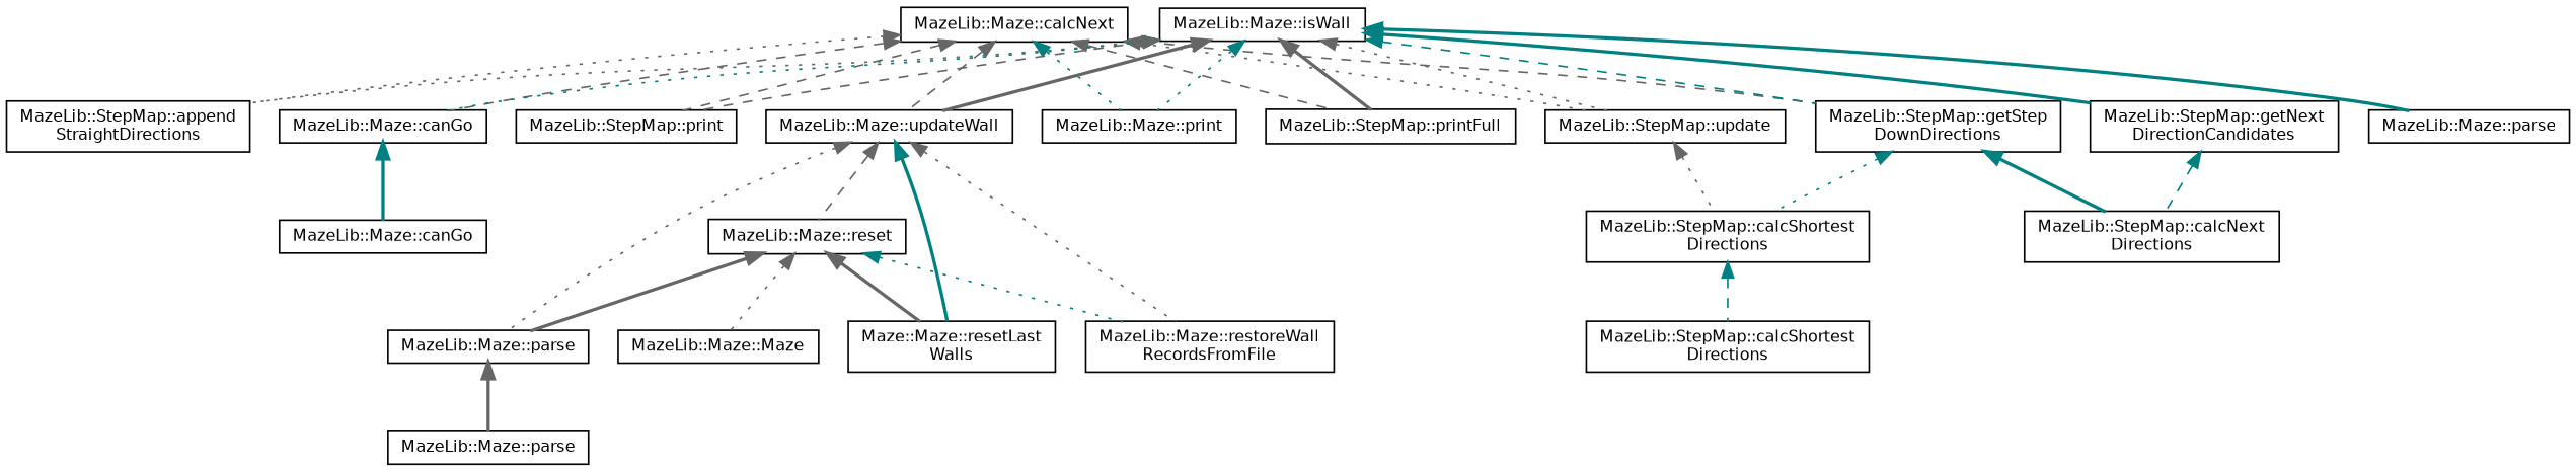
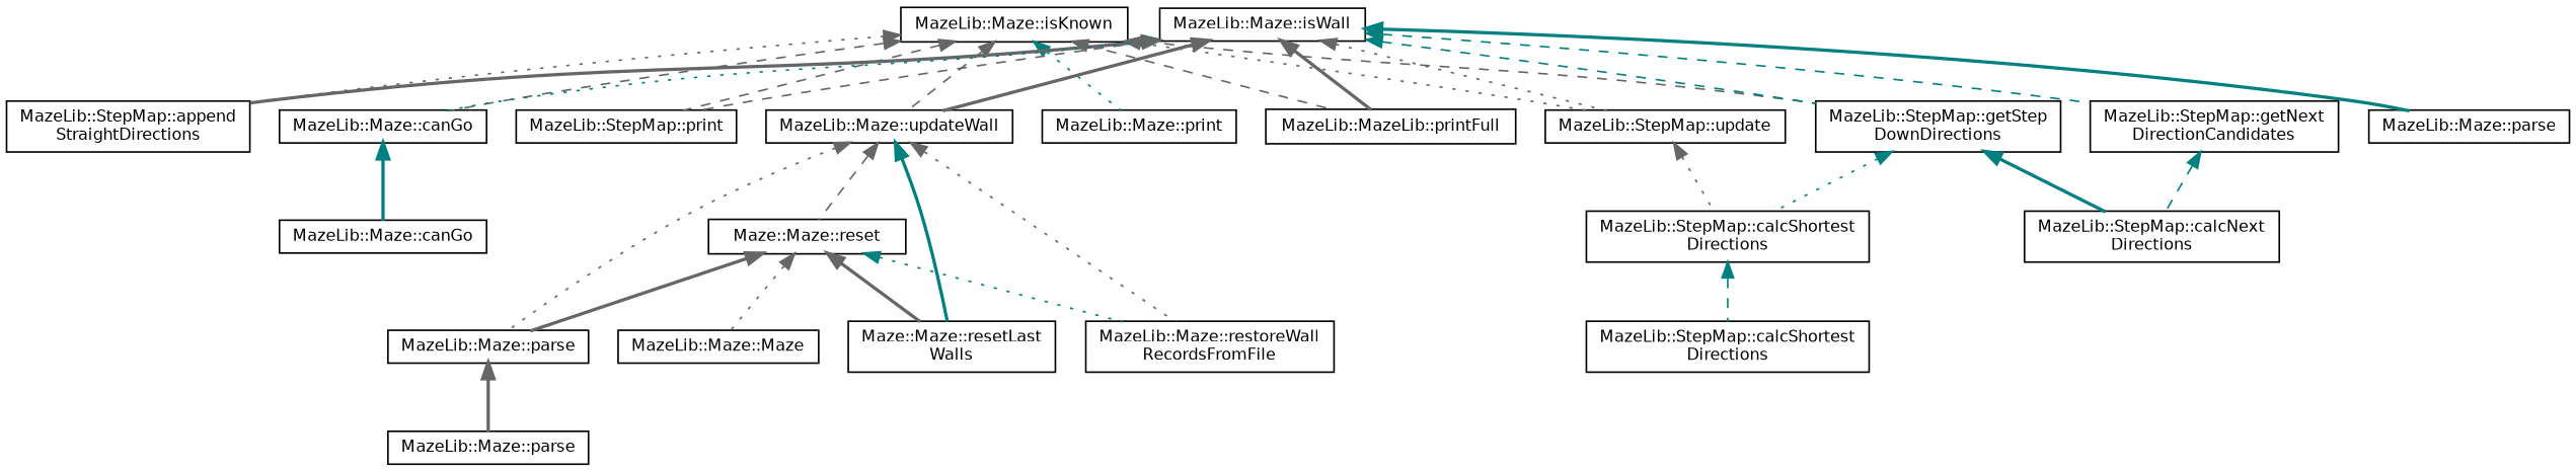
  digraph {
    rankdir=TB
    node [color=black fillcolor=white fontname=Helvetica fontsize=10 shape=record style=filled]
    edge [color=gray40 dir=back fontname=Helvetica fontsize=10 labelfontname=Helvetica labelfontsize=10 style=dotted]
-   n1 [height=0.2 label="MazeLib::Maze::calcNext" width=0.4]
+   n1 [height=0.2 label="MazeLib::Maze::isKnown" width=0.4]
    n2 [height=0.2 label="MazeLib::StepMap::append\lStraightDirections" width=0.4]
    n3 [height=0.2 label="MazeLib::Maze::canGo" width=0.4]
    n4 [height=0.2 label="MazeLib::StepMap::getStep\lDownDirections" width=0.4]
    n5 [height=0.2 label="MazeLib::StepMap::print" width=0.4]
    n6 [height=0.2 label="MazeLib::Maze::print" width=0.4]
-   n7 [height=0.2 label="MazeLib::StepMap::printFull" width=0.4]
+   n7 [height=0.2 label="MazeLib::MazeLib::printFull" width=0.4]
    n8 [height=0.2 label="MazeLib::StepMap::update" width=0.4]
    n9 [height=0.2 label="MazeLib::Maze::updateWall" width=0.4]
    n10 [height=0.2 label="MazeLib::Maze::isWall" width=0.4]
    n11 [height=0.2 label="MazeLib::StepMap::getNext\lDirectionCandidates" width=0.4]
    n12 [height=0.2 label="MazeLib::Maze::parse" width=0.4]
    n13 [height=0.2 label="MazeLib::Maze::canGo" width=0.4]
    n14 [height=0.2 label="MazeLib::StepMap::calcNext\lDirections" width=0.4]
    n15 [height=0.2 label="MazeLib::StepMap::calcShortest\lDirections" width=0.4]
    n16 [height=0.2 label="MazeLib::Maze::parse" width=0.4]
-   n17 [height=0.2 label="MazeLib::Maze::reset" width=0.4]
+   n17 [height=0.2 label="Maze::Maze::reset" width=0.4]
    n18 [height=0.2 label="Maze::Maze::resetLast\lWalls" width=0.4]
    n19 [height=0.2 label="MazeLib::Maze::restoreWall\lRecordsFromFile" width=0.4]
    n20 [height=0.2 label="MazeLib::StepMap::calcShortest\lDirections" width=0.4]
    n21 [height=0.2 label="MazeLib::Maze::parse" width=0.4]
    n22 [height=0.2 label="MazeLib::Maze::Maze" width=0.4]
    n1 -> n2
    n1 -> n3 [style=dashed]
    n1 -> n4 [style=dashed]
    n1 -> n5 [style=dashed]
    n1 -> n6 [color=teal]
    n1 -> n7 [style=dashed]
    n1 -> n8
    n1 -> n9 [style=dashed]
    n3 -> n13 [color=teal style=bold]
    n4 -> n14 [color=teal style=bold]
    n4 -> n15 [color=teal]
    n8 -> n15
    n9 -> n16
    n9 -> n17 [style=dashed]
    n9 -> n18 [color=teal style=bold]
    n9 -> n19
-   n10 -> n2
+   n10 -> n2 [style=bold]
    n10 -> n3 [color=teal]
    n10 -> n4 [color=teal style=dashed]
    n10 -> n5 [style=dashed]
-   n10 -> n6 [color=teal]
    n10 -> n7 [style=bold]
    n10 -> n8
    n10 -> n9 [style=bold]
-   n10 -> n11 [color=teal style=bold]
+   n10 -> n11 [color=teal style=dashed]
    n10 -> n12 [color=teal style=bold]
    n11 -> n14 [color=teal style=dashed]
    n15 -> n20 [color=teal style=dashed]
    n16 -> n21 [style=bold]
    n17 -> n16 [style=bold]
    n17 -> n18 [style=bold]
    n17 -> n19 [color=teal]
    n17 -> n22
  }
